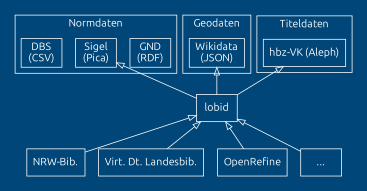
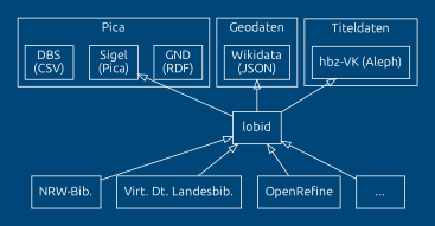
  digraph {
    bgcolor="#004678"
    color=white
    compound=true
    fontcolor=white
    fontname=Ubuntu
    rankdir=TD
    splines=false
    node [color=white fontcolor=white fontname=Ubuntu shape=box]
    edge [arrowhead=empty arrowtail=empty color=white dir=back fontcolor=white fontname=Ubuntu]
    n1 [label="hbz-VK (Aleph)"]
    n2 [label="Wikidata\n(JSON)"]
    n3 [label="GND\n(RDF)"]
    n4 [label="Sigel\n(Pica)"]
    n5 [label="DBS\n(CSV)"]
    n6 [label=lobid]
    n7 [label="NRW-Bib."]
    n8 [label="Virt. Dt. Landesbib."]
    n9 [label=OpenRefine]
    n10 [label="..."]
    subgraph cluster_1 {
      style=invis
      n6
      n7
      n8
      n9
      n10
      subgraph cluster_2 {
        label=Titeldaten
        style=solid
        n1
      }
      subgraph cluster_3 {
        label=Geodaten
        style=solid
        n2
      }
      subgraph cluster_4 {
-       label=Normdaten
+       label=Pica
        style=solid
        n3
        n4
        n5
      }
    }
    n1 -> n6
    n2 -> n6
    n4 -> n6
    n6 -> n7
    n6 -> n8
    n6 -> n9
    n6 -> n10
  }
